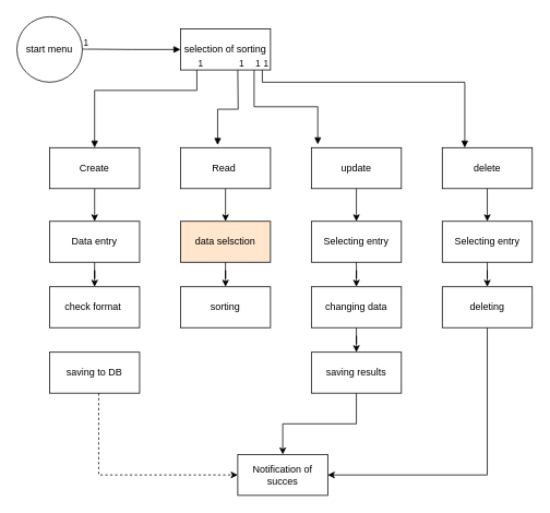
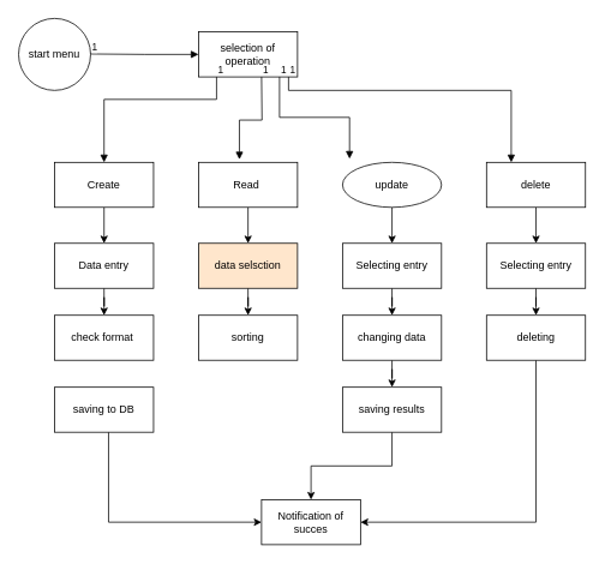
  <mxCell id="0" />
  <mxCell id="1" parent="0" />
  <mxCell id="2" value="start menu" style="ellipse;whiteSpace=wrap;html=1;aspect=fixed;" vertex="1" parent="1"><mxGeometry width="80" height="80" as="geometry" x="20" y="20" /></mxCell>
  <mxCell id="3" value="" style="endArrow=block;endFill=1;html=1;edgeStyle=orthogonalEdgeStyle;align=left;verticalAlign=top;rounded=0;" edge="1" parent="1"><mxGeometry x="-0.335" y="-10" relative="1" as="geometry"><mxPoint x="100" y="59.5" as="sourcePoint" /><mxPoint x="220" y="60" as="targetPoint" /><mxPoint as="offset" /></mxGeometry></mxCell>
  <mxCell id="4" value="1" style="edgeLabel;resizable=0;html=1;align=left;verticalAlign=bottom;" connectable="0" vertex="1" parent="3"><mxGeometry x="-1" relative="1" as="geometry" /></mxCell>
- <mxCell id="5" value="selection of sorting" style="html=1;whiteSpace=wrap;" vertex="1" parent="1"><mxGeometry x="220" y="35" width="110" height="50" as="geometry" /></mxCell>
+ <mxCell id="5" value="selection of operation" style="html=1;whiteSpace=wrap;" vertex="1" parent="1"><mxGeometry x="220" y="35" width="110" height="50" as="geometry" /></mxCell>
  <mxCell id="6" value="" style="edgeStyle=orthogonalEdgeStyle;rounded=0;orthogonalLoop=1;jettySize=auto;html=1;" edge="1" parent="1" source="7" target="23"><mxGeometry relative="1" as="geometry" /></mxCell>
  <mxCell id="7" value="Create" style="html=1;whiteSpace=wrap;" vertex="1" parent="1"><mxGeometry x="60" y="180" width="110" height="50" as="geometry" /></mxCell>
  <mxCell id="8" value="" style="edgeStyle=orthogonalEdgeStyle;rounded=0;orthogonalLoop=1;jettySize=auto;html=1;" edge="1" parent="1" source="9" target="29"><mxGeometry relative="1" as="geometry" /></mxCell>
  <mxCell id="9" value="Read&amp;nbsp;" style="html=1;whiteSpace=wrap;" vertex="1" parent="1"><mxGeometry x="220" y="180" width="110" height="50" as="geometry" /></mxCell>
  <mxCell id="10" value="" style="edgeStyle=orthogonalEdgeStyle;rounded=0;orthogonalLoop=1;jettySize=auto;html=1;" edge="1" parent="1" source="11" target="32"><mxGeometry relative="1" as="geometry" /></mxCell>
- <mxCell id="11" value="update" style="html=1;whiteSpace=wrap;" vertex="1" parent="1"><mxGeometry x="380" y="180" width="110" height="50" as="geometry" /></mxCell>
+ <mxCell id="11" value="update" style="ellipse;html=1;whiteSpace=wrap;" vertex="1" parent="1"><mxGeometry x="380" y="180" width="110" height="50" as="geometry" /></mxCell>
  <mxCell id="12" value="" style="edgeStyle=orthogonalEdgeStyle;rounded=0;orthogonalLoop=1;jettySize=auto;html=1;" edge="1" parent="1" source="13" target="38"><mxGeometry relative="1" as="geometry" /></mxCell>
  <mxCell id="13" value="delete" style="html=1;whiteSpace=wrap;" vertex="1" parent="1"><mxGeometry x="540" y="180" width="110" height="50" as="geometry" /></mxCell>
  <mxCell id="14" value="" style="endArrow=block;endFill=1;html=1;edgeStyle=orthogonalEdgeStyle;align=left;verticalAlign=top;rounded=0;entryX=0.5;entryY=0;entryDx=0;entryDy=0;" edge="1" parent="1" target="7"><mxGeometry x="-1" relative="1" as="geometry"><mxPoint x="240" y="85" as="sourcePoint" /><mxPoint x="400" y="85" as="targetPoint" /><Array as="points"><mxPoint x="240" y="110" /><mxPoint x="115" y="110" /></Array></mxGeometry></mxCell>
  <mxCell id="15" value="1" style="edgeLabel;resizable=0;html=1;align=left;verticalAlign=bottom;" connectable="0" vertex="1" parent="14"><mxGeometry x="-1" relative="1" as="geometry" /></mxCell>
  <mxCell id="16" value="" style="endArrow=block;endFill=1;html=1;edgeStyle=orthogonalEdgeStyle;align=left;verticalAlign=top;rounded=0;entryX=0.413;entryY=-0.064;entryDx=0;entryDy=0;entryPerimeter=0;" edge="1" parent="1" target="9"><mxGeometry x="-1" relative="1" as="geometry"><mxPoint x="290" y="85" as="sourcePoint" /><mxPoint x="450" y="85" as="targetPoint" /></mxGeometry></mxCell>
  <mxCell id="17" value="1" style="edgeLabel;resizable=0;html=1;align=left;verticalAlign=bottom;" connectable="0" vertex="1" parent="16"><mxGeometry x="-1" relative="1" as="geometry" /></mxCell>
  <mxCell id="18" value="" style="endArrow=block;endFill=1;html=1;edgeStyle=orthogonalEdgeStyle;align=left;verticalAlign=top;rounded=0;entryX=0.071;entryY=-0.08;entryDx=0;entryDy=0;entryPerimeter=0;" edge="1" parent="1" target="11"><mxGeometry x="-1" relative="1" as="geometry"><mxPoint x="310" y="85" as="sourcePoint" /><mxPoint x="470" y="85" as="targetPoint" /><Array as="points"><mxPoint x="310" y="130" /><mxPoint x="388" y="130" /></Array></mxGeometry></mxCell>
  <mxCell id="19" value="1" style="edgeLabel;resizable=0;html=1;align=left;verticalAlign=bottom;" connectable="0" vertex="1" parent="18"><mxGeometry x="-1" relative="1" as="geometry" /></mxCell>
  <mxCell id="20" value="" style="endArrow=block;endFill=1;html=1;edgeStyle=orthogonalEdgeStyle;align=left;verticalAlign=top;rounded=0;entryX=0.25;entryY=0;entryDx=0;entryDy=0;" edge="1" parent="1" target="13"><mxGeometry x="-1" relative="1" as="geometry"><mxPoint x="320" y="85" as="sourcePoint" /><mxPoint x="480" y="85" as="targetPoint" /><Array as="points"><mxPoint x="320" y="100" /><mxPoint x="568" y="100" /></Array></mxGeometry></mxCell>
  <mxCell id="21" value="1" style="edgeLabel;resizable=0;html=1;align=left;verticalAlign=bottom;" connectable="0" vertex="1" parent="20"><mxGeometry x="-1" relative="1" as="geometry" /></mxCell>
  <mxCell id="22" value="" style="edgeStyle=orthogonalEdgeStyle;rounded=0;orthogonalLoop=1;jettySize=auto;html=1;entryX=0.5;entryY=0;entryDx=0;entryDy=0;" edge="1" parent="1" source="23" target="24"><mxGeometry relative="1" as="geometry"><Array as="points" /></mxGeometry></mxCell>
  <mxCell id="23" value="Data entry" style="html=1;whiteSpace=wrap;" vertex="1" parent="1"><mxGeometry x="60" y="270" width="110" height="50" as="geometry" /></mxCell>
  <mxCell id="24" value="check format&amp;nbsp;" style="html=1;whiteSpace=wrap;" vertex="1" parent="1"><mxGeometry x="60" y="350" width="110" height="50" as="geometry" /></mxCell>
- <mxCell id="25" value="" style="edgeStyle=orthogonalEdgeStyle;rounded=0;orthogonalLoop=1;jettySize=auto;html=1;entryX=0;entryY=0.5;entryDx=0;entryDy=0;dashed=1;" edge="1" parent="1" source="26" target="27"><mxGeometry relative="1" as="geometry"><mxPoint x="115" y="560" as="targetPoint" /><Array as="points"><mxPoint x="120" y="580" /></Array></mxGeometry></mxCell>
+ <mxCell id="25" value="" style="edgeStyle=orthogonalEdgeStyle;rounded=0;orthogonalLoop=1;jettySize=auto;html=1;entryX=0;entryY=0.5;entryDx=0;entryDy=0;" edge="1" parent="1" source="26" target="27"><mxGeometry relative="1" as="geometry"><mxPoint x="115" y="560" as="targetPoint" /><Array as="points"><mxPoint x="120" y="580" /></Array></mxGeometry></mxCell>
  <mxCell id="26" value="saving to DB" style="html=1;whiteSpace=wrap;" vertex="1" parent="1"><mxGeometry x="60" y="430" width="110" height="50" as="geometry" /></mxCell>
  <mxCell id="27" value="Notification of succes" style="html=1;whiteSpace=wrap;" vertex="1" parent="1"><mxGeometry x="290" y="555" width="110" height="50" as="geometry" /></mxCell>
  <mxCell id="28" value="" style="edgeStyle=orthogonalEdgeStyle;rounded=0;orthogonalLoop=1;jettySize=auto;html=1;entryX=0.5;entryY=0;entryDx=0;entryDy=0;" edge="1" parent="1" source="29" target="30"><mxGeometry relative="1" as="geometry" /></mxCell>
  <mxCell id="29" value="data selsction" style="html=1;whiteSpace=wrap;fillColor=#ffe6cc;" vertex="1" parent="1"><mxGeometry x="220" y="270" width="110" height="50" as="geometry" /></mxCell>
  <mxCell id="30" value="sorting" style="html=1;whiteSpace=wrap;" vertex="1" parent="1"><mxGeometry x="220" y="350" width="110" height="50" as="geometry" /></mxCell>
  <mxCell id="31" value="" style="edgeStyle=orthogonalEdgeStyle;rounded=0;orthogonalLoop=1;jettySize=auto;html=1;entryX=0.5;entryY=0;entryDx=0;entryDy=0;" edge="1" parent="1" source="32" target="34"><mxGeometry relative="1" as="geometry" /></mxCell>
  <mxCell id="32" value="Selecting entry" style="html=1;whiteSpace=wrap;" vertex="1" parent="1"><mxGeometry x="380" y="270" width="110" height="50" as="geometry" /></mxCell>
  <mxCell id="33" value="" style="edgeStyle=orthogonalEdgeStyle;rounded=0;orthogonalLoop=1;jettySize=auto;html=1;" edge="1" parent="1" source="34" target="36"><mxGeometry relative="1" as="geometry" /></mxCell>
  <mxCell id="34" value="changing data" style="html=1;whiteSpace=wrap;" vertex="1" parent="1"><mxGeometry x="380" y="350" width="110" height="50" as="geometry" /></mxCell>
  <mxCell id="35" value="" style="edgeStyle=orthogonalEdgeStyle;rounded=0;orthogonalLoop=1;jettySize=auto;html=1;" edge="1" parent="1" source="36" target="27"><mxGeometry relative="1" as="geometry" /></mxCell>
  <mxCell id="36" value="saving results" style="html=1;whiteSpace=wrap;" vertex="1" parent="1"><mxGeometry x="380" y="430" width="110" height="50" as="geometry" /></mxCell>
  <mxCell id="37" value="" style="edgeStyle=orthogonalEdgeStyle;rounded=0;orthogonalLoop=1;jettySize=auto;html=1;" edge="1" parent="1" source="38" target="40"><mxGeometry relative="1" as="geometry" /></mxCell>
  <mxCell id="38" value="Selecting entry" style="html=1;whiteSpace=wrap;" vertex="1" parent="1"><mxGeometry x="540" y="270" width="110" height="50" as="geometry" /></mxCell>
  <mxCell id="39" value="" style="edgeStyle=orthogonalEdgeStyle;rounded=0;orthogonalLoop=1;jettySize=auto;html=1;entryX=1;entryY=0.5;entryDx=0;entryDy=0;" edge="1" parent="1" source="40" target="27"><mxGeometry relative="1" as="geometry"><Array as="points"><mxPoint x="595" y="580" /></Array></mxGeometry></mxCell>
  <mxCell id="40" value="deleting" style="html=1;whiteSpace=wrap;" vertex="1" parent="1"><mxGeometry x="540" y="350" width="110" height="50" as="geometry" /></mxCell>
